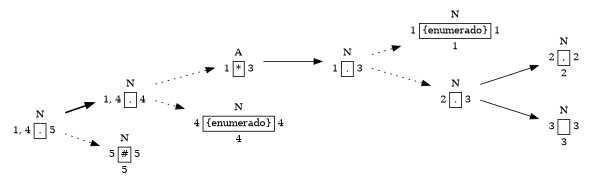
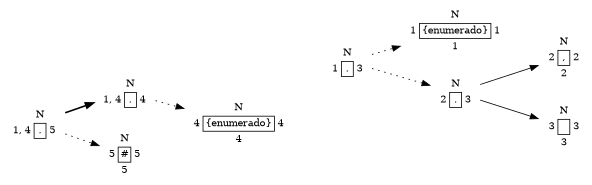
  digraph {
    rankdir=LR
    node [fontsize=12 shape=plaintext]
    edge [style=dotted]
    n1 [label=<<TABLE BORDER="0.1"><TR><TD></TD><TD>N</TD><TD></TD></TR><TR> <TD>1</TD><TD BORDER="1">{enumerado}</TD><TD>1</TD> </TR><TR> <TD></TD><TD>1</TD><TD></TD> </TR></TABLE>>]
    n2 [label=<<TABLE BORDER="0.1"><TR><TD></TD><TD>N</TD><TD></TD></TR><TR> <TD>2</TD><TD BORDER="1">,</TD><TD>2</TD> </TR><TR> <TD></TD><TD>2</TD><TD></TD> </TR></TABLE>>]
    n3 [label=<<TABLE BORDER="0.1"><TR><TD></TD><TD>N</TD><TD></TD></TR><TR> <TD>3</TD><TD BORDER="1"> </TD><TD>3</TD> </TR><TR> <TD></TD><TD>3</TD><TD></TD> </TR></TABLE>>]
    n4 [label=<<TABLE BORDER="0.1"><TR><TD></TD><TD>N</TD><TD></TD></TR><TR> <TD>2</TD><TD BORDER="1">.</TD><TD>3</TD> </TR></TABLE>>]
    n5 [label=<<TABLE BORDER="0.1"><TR><TD></TD><TD>N</TD><TD></TD></TR><TR> <TD>1</TD><TD BORDER="1">.</TD><TD>3</TD> </TR></TABLE>>]
-   n6 [label=<<TABLE BORDER="0.1"><TR><TD></TD><TD>A</TD><TD></TD></TR><TR> <TD>1</TD><TD BORDER="1">*</TD><TD>3</TD> </TR></TABLE>>]
    n7 [label=<<TABLE BORDER="0.1"><TR><TD></TD><TD>N</TD><TD></TD></TR><TR> <TD>4</TD><TD BORDER="1">{enumerado}</TD><TD>4</TD> </TR><TR> <TD></TD><TD>4</TD><TD></TD> </TR></TABLE>>]
    n8 [label=<<TABLE BORDER="0.1"><TR><TD></TD><TD>N</TD><TD></TD></TR><TR> <TD>1, 4</TD><TD BORDER="1">.</TD><TD>4</TD> </TR></TABLE>>]
    n9 [label=<<TABLE BORDER="0.1"><TR><TD></TD><TD>N</TD><TD></TD></TR><TR> <TD>5</TD><TD BORDER="1">#</TD><TD>5</TD> </TR><TR> <TD></TD><TD>5</TD><TD></TD> </TR></TABLE>>]
    n10 [label=<<TABLE BORDER="0.1"><TR><TD></TD><TD>N</TD><TD></TD></TR><TR> <TD>1, 4</TD><TD BORDER="1">.</TD><TD>5</TD> </TR></TABLE>>]
    n4 -> n2 [style=solid]
    n4 -> n3 [style=solid]
    n5 -> n1
    n5 -> n4
-   n6 -> n5 [style=solid]
-   n8 -> n6
    n8 -> n7
    n10 -> n8 [style=bold]
    n10 -> n9
  }
